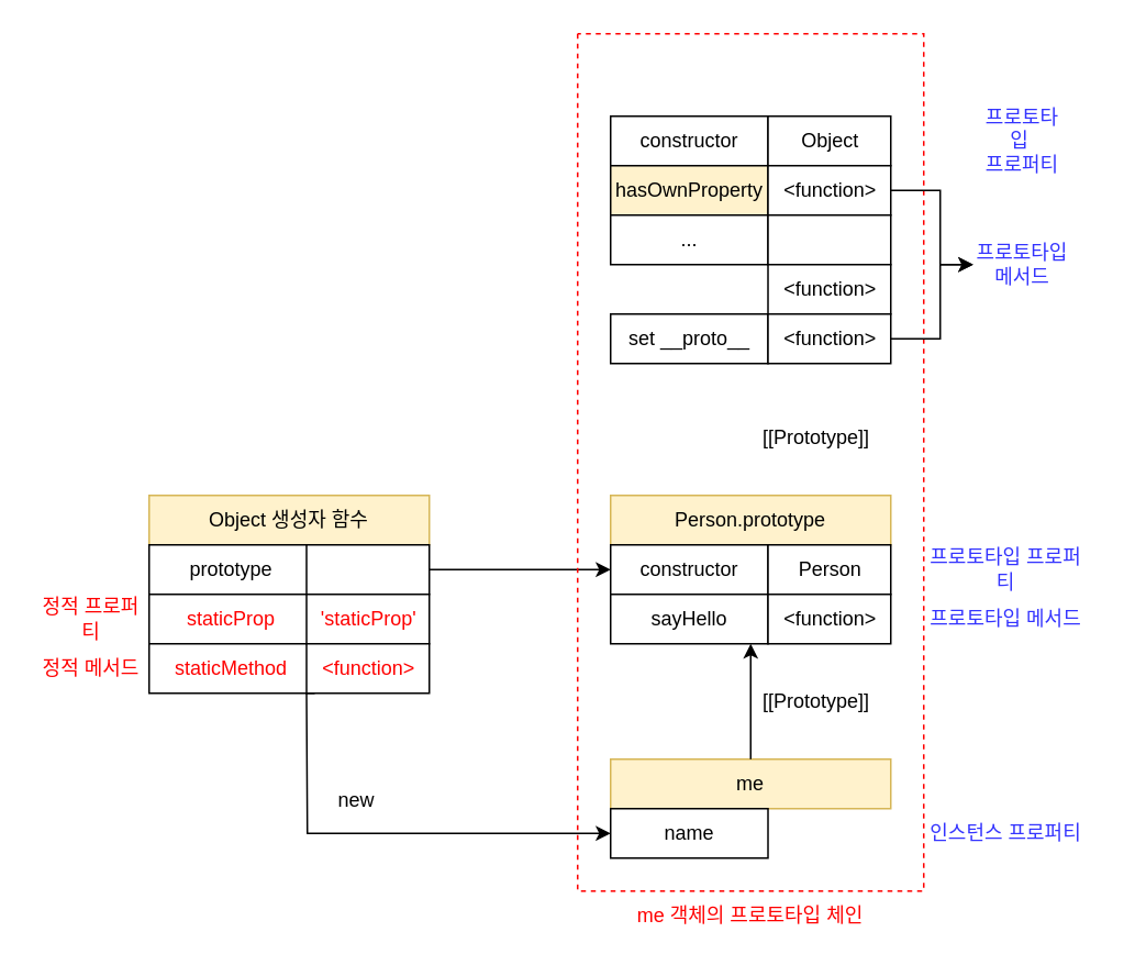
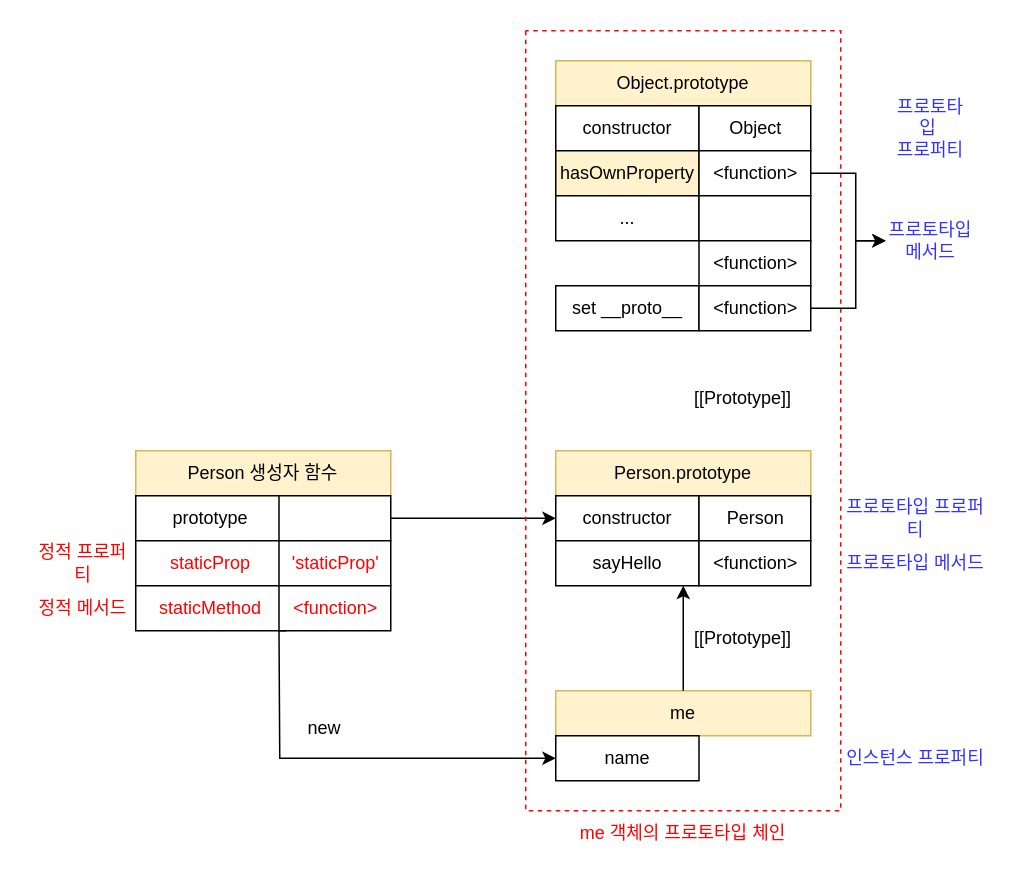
  <mxCell id="0" />
  <mxCell id="1" parent="0" />
- <mxCell id="2" value="Object 생성자 함수" style="rounded=0;whiteSpace=wrap;html=1;fillColor=#fff2cc;strokeColor=#d6b656;" vertex="1" parent="1"><mxGeometry x="90" y="300" width="170" height="30" as="geometry" /></mxCell>
+ <mxCell id="2" value="Person 생성자 함수" style="rounded=0;whiteSpace=wrap;html=1;fillColor=#fff2cc;strokeColor=#d6b656;" vertex="1" parent="1"><mxGeometry x="90" y="300" width="170" height="30" as="geometry" /></mxCell>
  <mxCell id="3" value="prototype" style="rounded=0;whiteSpace=wrap;html=1;" vertex="1" parent="1"><mxGeometry x="90" y="330" width="100" height="30" as="geometry" /></mxCell>
  <mxCell id="4" value="" style="rounded=0;whiteSpace=wrap;html=1;" vertex="1" parent="1"><mxGeometry x="185.5" y="330" width="74.5" height="30" as="geometry" /></mxCell>
  <mxCell id="5" value="Person.prototype" style="rounded=0;whiteSpace=wrap;html=1;fillColor=#fff2cc;strokeColor=#d6b656;" vertex="1" parent="1"><mxGeometry x="370" y="300" width="170" height="30" as="geometry" /></mxCell>
  <mxCell id="6" value="constructor" style="rounded=0;whiteSpace=wrap;html=1;" vertex="1" parent="1"><mxGeometry x="370" y="330" width="95.5" height="30" as="geometry" /></mxCell>
  <mxCell id="7" value="Person" style="rounded=0;whiteSpace=wrap;html=1;" vertex="1" parent="1"><mxGeometry x="465.5" y="330" width="74.5" height="30" as="geometry" /></mxCell>
  <mxCell id="8" value="me" style="rounded=0;whiteSpace=wrap;html=1;fillColor=#fff2cc;strokeColor=#d6b656;" vertex="1" parent="1"><mxGeometry x="370" y="460" width="170" height="30" as="geometry" /></mxCell>
  <mxCell id="9" value="name" style="rounded=0;whiteSpace=wrap;html=1;" vertex="1" parent="1"><mxGeometry x="370" y="490" width="95.5" height="30" as="geometry" /></mxCell>
  <mxCell id="10" value="sayHello" style="rounded=0;whiteSpace=wrap;html=1;" vertex="1" parent="1"><mxGeometry x="370" y="360" width="95.5" height="30" as="geometry" /></mxCell>
  <mxCell id="11" value="&amp;lt;function&amp;gt;" style="rounded=0;whiteSpace=wrap;html=1;" vertex="1" parent="1"><mxGeometry x="465.5" y="360" width="74.5" height="30" as="geometry" /></mxCell>
+ <mxCell id="12" value="Object.prototype" style="rounded=0;whiteSpace=wrap;html=1;fillColor=#fff2cc;strokeColor=#d6b656;" vertex="1" parent="1"><mxGeometry x="370" y="40" width="170" height="30" as="geometry" /></mxCell>
  <mxCell id="13" value="constructor" style="rounded=0;whiteSpace=wrap;html=1;" vertex="1" parent="1"><mxGeometry x="370" y="70" width="95.5" height="30" as="geometry" /></mxCell>
  <mxCell id="14" value="Object" style="rounded=0;whiteSpace=wrap;html=1;" vertex="1" parent="1"><mxGeometry x="465.5" y="70" width="74.5" height="30" as="geometry" /></mxCell>
  <mxCell id="15" value="hasOwnProperty" style="rounded=0;whiteSpace=wrap;html=1;fillColor=#fff2cc;" vertex="1" parent="1"><mxGeometry x="370" y="100" width="95.5" height="30" as="geometry" /></mxCell>
  <mxCell id="16" value="&amp;lt;function&amp;gt;" style="rounded=0;whiteSpace=wrap;html=1;" vertex="1" parent="1"><mxGeometry x="465.5" y="100" width="74.5" height="30" as="geometry" /></mxCell>
  <mxCell id="17" value="..." style="rounded=0;whiteSpace=wrap;html=1;" vertex="1" parent="1"><mxGeometry x="370" y="130" width="95.5" height="30" as="geometry" /></mxCell>
  <mxCell id="18" value="set __proto__" style="rounded=0;whiteSpace=wrap;html=1;" vertex="1" parent="1"><mxGeometry x="370" y="190" width="95.5" height="30" as="geometry" /></mxCell>
  <mxCell id="19" value="" style="rounded=0;whiteSpace=wrap;html=1;" vertex="1" parent="1"><mxGeometry x="465.5" y="130" width="74.5" height="30" as="geometry" /></mxCell>
  <mxCell id="20" value="&amp;lt;function&amp;gt;" style="rounded=0;whiteSpace=wrap;html=1;" vertex="1" parent="1"><mxGeometry x="465.5" y="160" width="74.5" height="30" as="geometry" /></mxCell>
  <mxCell id="21" value="&amp;lt;function&amp;gt;" style="rounded=0;whiteSpace=wrap;html=1;" vertex="1" parent="1"><mxGeometry x="465.5" y="190" width="74.5" height="30" as="geometry" /></mxCell>
  <mxCell id="22" value="" style="endArrow=classic;html=1;rounded=0;exitX=0.5;exitY=0;exitDx=0;exitDy=0;" edge="1" parent="1" source="8"><mxGeometry width="50" height="50" relative="1" as="geometry"><mxPoint x="400" y="360" as="sourcePoint" /><mxPoint x="455" y="390" as="targetPoint" /></mxGeometry></mxCell>
  <mxCell id="23" value="" style="endArrow=classic;html=1;rounded=0;exitX=1;exitY=0.5;exitDx=0;exitDy=0;entryX=0;entryY=0.5;entryDx=0;entryDy=0;" edge="1" parent="1" source="4" target="6"><mxGeometry width="50" height="50" relative="1" as="geometry"><mxPoint x="230" y="330" as="sourcePoint" /><mxPoint x="280" y="280" as="targetPoint" /></mxGeometry></mxCell>
  <mxCell id="24" value="[[Prototype]]" style="text;html=1;strokeColor=none;fillColor=none;align=center;verticalAlign=middle;whiteSpace=wrap;rounded=0;" vertex="1" parent="1"><mxGeometry x="460" y="250" width="70" height="30" as="geometry" /></mxCell>
  <mxCell id="25" value="[[Prototype]]" style="text;html=1;strokeColor=none;fillColor=none;align=center;verticalAlign=middle;whiteSpace=wrap;rounded=0;" vertex="1" parent="1"><mxGeometry x="460" y="410" width="70" height="30" as="geometry" /></mxCell>
  <mxCell id="26" value="" style="endArrow=none;dashed=1;html=1;rounded=0;strokeColor=#FF0000;" edge="1" parent="1"><mxGeometry width="50" height="50" relative="1" as="geometry"><mxPoint x="350" y="20" as="sourcePoint" /><mxPoint x="350" y="20" as="targetPoint" /><Array as="points"><mxPoint x="350" y="540" /><mxPoint x="560" y="540" /><mxPoint x="560" y="20" /></Array></mxGeometry></mxCell>
  <mxCell id="27" value="&lt;font color=&quot;#ff0000&quot;&gt;me 객체의 프로토타입 체인&lt;/font&gt;" style="text;html=1;strokeColor=none;fillColor=none;align=center;verticalAlign=middle;whiteSpace=wrap;rounded=0;" vertex="1" parent="1"><mxGeometry x="378.88" y="540" width="152.25" height="30" as="geometry" /></mxCell>
  <mxCell id="28" value="new" style="text;html=1;strokeColor=none;fillColor=none;align=center;verticalAlign=middle;whiteSpace=wrap;rounded=0;" vertex="1" parent="1"><mxGeometry x="185.5" y="470" width="60" height="30" as="geometry" /></mxCell>
  <mxCell id="29" value="staticProp" style="rounded=0;whiteSpace=wrap;html=1;fontColor=#FF0000;" vertex="1" parent="1"><mxGeometry x="90" y="360" width="100" height="30" as="geometry" /></mxCell>
  <mxCell id="30" value="staticMethod" style="rounded=0;whiteSpace=wrap;html=1;fontColor=#FF0000;" vertex="1" parent="1"><mxGeometry x="90" y="390" width="100" height="30" as="geometry" /></mxCell>
  <mxCell id="31" value="'staticProp'" style="rounded=0;whiteSpace=wrap;html=1;fontColor=#FF0000;" vertex="1" parent="1"><mxGeometry x="185.5" y="360" width="74.5" height="30" as="geometry" /></mxCell>
  <mxCell id="32" value="&amp;lt;function&amp;gt;" style="rounded=0;whiteSpace=wrap;html=1;fontColor=#FF0000;" vertex="1" parent="1"><mxGeometry x="185.5" y="390" width="74.5" height="30" as="geometry" /></mxCell>
  <mxCell id="33" value="" style="endArrow=classic;html=1;rounded=0;fontColor=#FF0000;exitX=1;exitY=0.5;exitDx=0;exitDy=0;" edge="1" parent="1" source="21"><mxGeometry width="50" height="50" relative="1" as="geometry"><mxPoint x="630" y="240" as="sourcePoint" /><mxPoint x="590" y="160" as="targetPoint" /><Array as="points"><mxPoint x="570" y="205" /><mxPoint x="570" y="160" /></Array></mxGeometry></mxCell>
  <mxCell id="34" value="" style="endArrow=classic;html=1;rounded=0;fontColor=#FF0000;exitX=1;exitY=0.5;exitDx=0;exitDy=0;" edge="1" parent="1" source="16"><mxGeometry width="50" height="50" relative="1" as="geometry"><mxPoint x="650" y="100" as="sourcePoint" /><mxPoint x="590" y="160" as="targetPoint" /><Array as="points"><mxPoint x="570" y="115" /><mxPoint x="570" y="160" /></Array></mxGeometry></mxCell>
  <mxCell id="35" value="&lt;font color=&quot;#3333ff&quot;&gt;프로토타입&lt;br&gt;메서드&lt;/font&gt;" style="text;html=1;strokeColor=none;fillColor=none;align=center;verticalAlign=middle;whiteSpace=wrap;rounded=0;fontColor=#FF0000;" vertex="1" parent="1"><mxGeometry x="590" y="145" width="60" height="30" as="geometry" /></mxCell>
  <mxCell id="36" value="&lt;font color=&quot;#3333ff&quot;&gt;프로토타입&amp;nbsp;&lt;br&gt;프로퍼티&lt;br&gt;&lt;/font&gt;" style="text;html=1;strokeColor=none;fillColor=none;align=center;verticalAlign=middle;whiteSpace=wrap;rounded=0;fontColor=#FF0000;" vertex="1" parent="1"><mxGeometry x="590" y="70" width="60" height="30" as="geometry" /></mxCell>
  <mxCell id="37" value="&lt;font color=&quot;#3333ff&quot;&gt;프로토타입&amp;nbsp;프로퍼티&lt;br&gt;&lt;/font&gt;" style="text;html=1;strokeColor=none;fillColor=none;align=center;verticalAlign=middle;whiteSpace=wrap;rounded=0;fontColor=#FF0000;" vertex="1" parent="1"><mxGeometry x="560" y="330" width="100" height="30" as="geometry" /></mxCell>
  <mxCell id="38" value="&lt;font color=&quot;#3333ff&quot;&gt;프로토타입&amp;nbsp;메서드&lt;/font&gt;" style="text;html=1;strokeColor=none;fillColor=none;align=center;verticalAlign=middle;whiteSpace=wrap;rounded=0;fontColor=#FF0000;" vertex="1" parent="1"><mxGeometry x="560" y="360" width="100" height="30" as="geometry" /></mxCell>
  <mxCell id="39" value="&lt;font color=&quot;#3333ff&quot;&gt;인스턴스 프로퍼티&lt;/font&gt;" style="text;html=1;strokeColor=none;fillColor=none;align=center;verticalAlign=middle;whiteSpace=wrap;rounded=0;fontColor=#FF0000;" vertex="1" parent="1"><mxGeometry x="560" y="490" width="100" height="30" as="geometry" /></mxCell>
  <mxCell id="40" value="" style="endArrow=classic;html=1;rounded=0;fontColor=#3333FF;entryX=0;entryY=0.5;entryDx=0;entryDy=0;exitX=0;exitY=1;exitDx=0;exitDy=0;" edge="1" parent="1" source="32" target="9"><mxGeometry width="50" height="50" relative="1" as="geometry"><mxPoint x="290" y="450" as="sourcePoint" /><mxPoint x="420" y="320" as="targetPoint" /><Array as="points"><mxPoint x="186" y="505" /></Array></mxGeometry></mxCell>
  <mxCell id="41" value="정적 프로퍼티" style="text;html=1;strokeColor=none;fillColor=none;align=center;verticalAlign=middle;whiteSpace=wrap;rounded=0;fontColor=#FF0000;" vertex="1" parent="1"><mxGeometry x="20" y="360" width="70" height="30" as="geometry" /></mxCell>
  <mxCell id="42" value="정적 메서드" style="text;html=1;strokeColor=none;fillColor=none;align=center;verticalAlign=middle;whiteSpace=wrap;rounded=0;fontColor=#FF0000;" vertex="1" parent="1"><mxGeometry x="20" y="390" width="70" height="30" as="geometry" /></mxCell>
